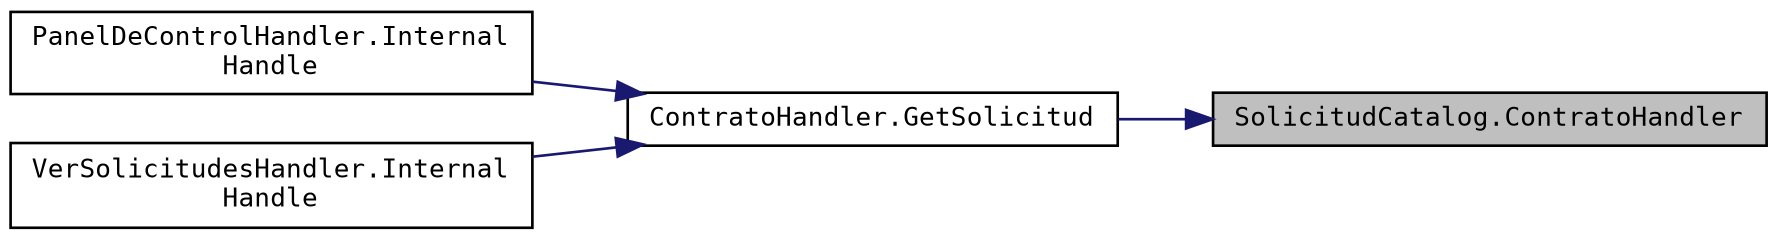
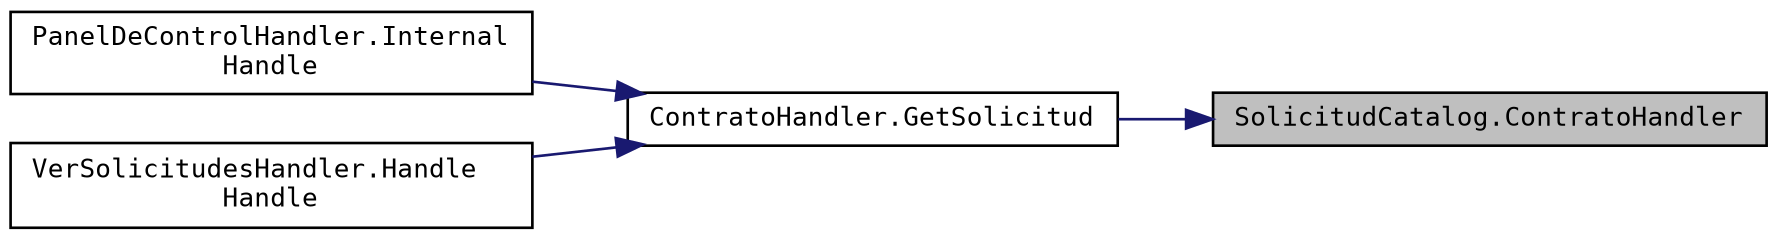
  digraph {
    fontname="DejaVu Sans Mono"
    rankdir=RL
    node [color=black fillcolor=white fontname="DejaVu Sans Mono" fontsize=10 shape=record style=filled]
    edge [color=midnightblue dir=back fontname="DejaVu Sans Mono" fontsize=10 labelfontname=Helvetica labelfontsize=10 style=solid]
    n1 [fillcolor=grey75 fontcolor=black height=0.2 label="SolicitudCatalog.ContratoHandler" width=0.4]
    n2 [height=0.2 label="ContratoHandler.GetSolicitud" width=0.4]
    n3 [height=0.2 label="PanelDeControlHandler.Internal\lHandle" width=0.4]
-   n4 [height=0.2 label="VerSolicitudesHandler.Internal\lHandle" width=0.4]
+   n4 [height=0.2 label="VerSolicitudesHandler.Handle\lHandle" width=0.4]
    n1 -> n2
    n2 -> n3
    n2 -> n4
  }
